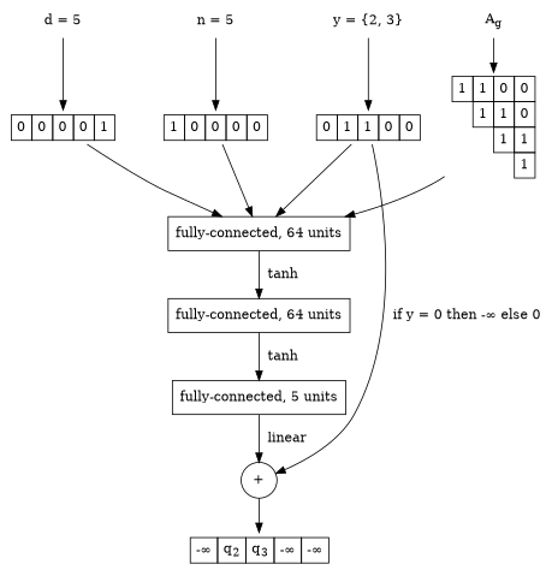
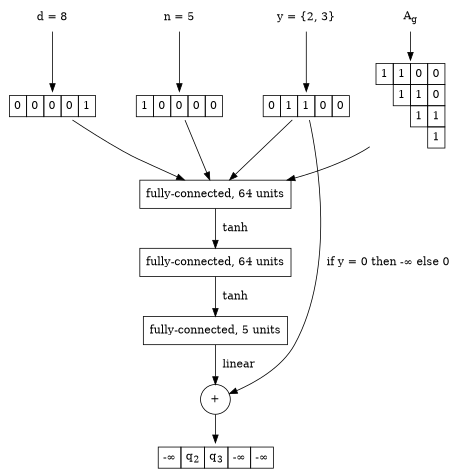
  digraph {
    node [shape=none]
    n1 [label=<<table border="0" cellspacing="0" cellborder="1" cellpadding="5">                       <tr border="0">                         <td>0</td>                         <td>0</td>                         <td>0</td>                         <td>0</td>                         <td>1</td>                       </tr>                   </table>>]
    n2 [label=<<table border="0" cellspacing="0"  cellpadding="5">                       <tr border="0">                         <td border="1">1</td>                         <td border="1">0</td>                         <td border="1">0</td>                         <td border="1">0</td>                         <td border="1">0</td>                       </tr>                   </table>>]
    n3 [label=<<table border="0" cellspacing="0" cellpadding="5">                       <tr border="0">                         <td border="1">0</td>                         <td border="1">1</td>                         <td border="1">1</td>                         <td border="1">0</td>                         <td border="1">0</td>                       </tr>                   </table>>]
    n4 [label=<<table border="0" cellspacing="0" cellpadding="5">                       <tr border="0">                         <td border="1">1</td>                         <td border="1">1</td>                         <td border="1">0</td>                         <td border="1">0</td>                       </tr>                       <tr border="0">                         <td border="0"></td>                         <td border="1">1</td>                         <td border="1">1</td>                         <td border="1">0</td>                       </tr>                       <tr border="0">                         <td border="0"></td>                         <td border="0"></td>                         <td border="1">1</td>                         <td border="1">1</td>                       </tr>                       <tr border="0">                         <td border="0"></td>                         <td border="0"></td>                         <td border="0"></td>                         <td border="1">1</td>                       </tr>                     </table>>]
    n5 [label="fully-connected, 64 units" shape=box]
    n6 [label="+" shape=circle]
-   n7 [label="d = 5" shape=plaintext]
+   n7 [label="d = 8" shape=plaintext]
    n8 [label="n = 5" shape=plaintext]
    n9 [label="y = {2, 3}" shape=plaintext]
    n10 [label=<A<SUB>g</SUB>> shape=plaintext]
    n11 [label="fully-connected, 64 units" shape=box]
    n12 [label=<<table border="0" cellspacing="0" cellpadding="5">                       <tr border="0">                         <td border="1">-∞</td>                         <td border="1">q<SUB>2</SUB></td>                         <td border="1">q<SUB>3</SUB></td>                         <td border="1">-∞</td>                         <td border="1">-∞</td>                       </tr>                   </table>>]
    n13 [label="fully-connected, 5 units" shape=box]
    subgraph sub_1 {
      rank=same
      n1
      n2
      n3
      n4
    }
    n1 -> n2 [style=invis]
    n1 -> n5
    n2 -> n3 [style=invis]
    n2 -> n5
    n3 -> n5
    n3 -> n6 [constraint=false label="  if y = 0 then -∞ else 0"]
    n4 -> n5
    n5 -> n11 [label="  tanh"]
    n6 -> n12
    n7 -> n1
    n8 -> n2
    n9 -> n3
    n10 -> n4
    n11 -> n13 [label="  tanh"]
    n13 -> n6 [label="  linear"]
  }
